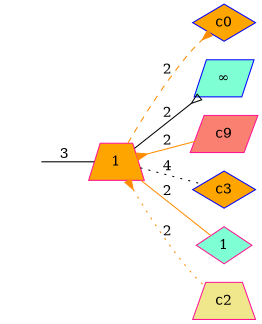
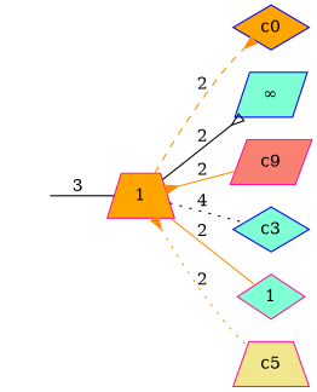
  digraph {
    rankdir=LR
    node [shape=diamond style=filled color=deeppink fillcolor=orange]
    edge [arrowhead=none arrowtail=none color=darkorange dir=both style=solid]
    p [shape=circle style=invisible color="" fillcolor=""]
    n2 [label=1 shape=trapezium style="solid,filled"]
    c0 [color=blue]
    n4 [color=blue fillcolor=aquamarine label="&infin;" shape=parallelogram style="solid,filled"]
    n5 [fillcolor=salmon label=c9 shape=parallelogram]
-   c3 [color=blue]
+   c3 [color=blue fillcolor=aquamarine]
    n7 [fillcolor=aquamarine label=1 style="solid,filled"]
-   c5 [fillcolor=khaki shape=trapezium label=c2]
+   c5 [fillcolor=khaki shape=trapezium]
    p -> n2 [color=black label=3]
    n2 -> c0 [arrowhead=inv label=2 style=dashed]
    n2 -> n4 [arrowhead=oinv color=black label=2]
    n2 -> n5 [arrowtail=inv label=2]
    n2 -> c3 [color=black label=4 style=dotted]
    n2 -> n7 [label=2]
    n2 -> c5 [arrowtail=inv label=2 style=dotted]
  }
